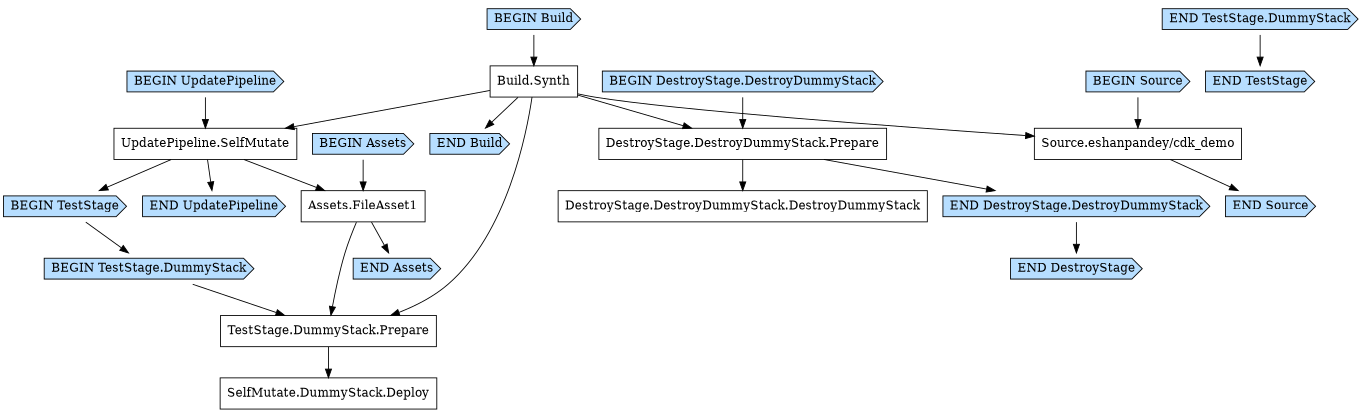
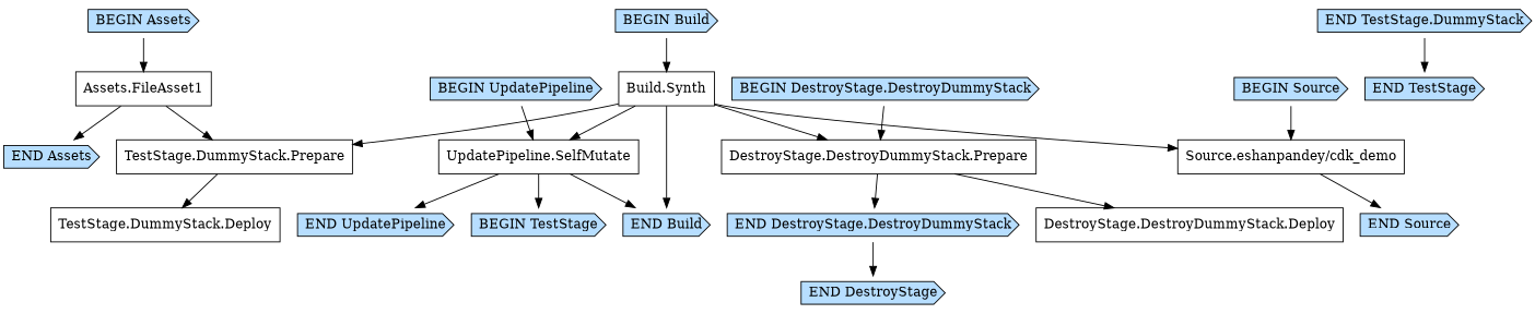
  digraph {
    node [shape=cds fillcolor="#b7deff" style=filled]
    "Build.Synth" [shape=box fillcolor="" style=""]
    "BEGIN Build"
    "END Build"
    "UpdatePipeline.SelfMutate" [shape=box fillcolor="" style=""]
    "TestStage.DummyStack.Prepare" [shape=box fillcolor="" style=""]
    "DestroyStage.DestroyDummyStack.Prepare" [shape=box fillcolor="" style=""]
    "Source.eshanpandey/cdk_demo" [shape=box fillcolor="" style=""]
    "END UpdatePipeline"
    "Assets.FileAsset1" [shape=box fillcolor="" style=""]
    "BEGIN TestStage"
-   "TestStage.DummyStack.Deploy" [shape=box label="SelfMutate.DummyStack.Deploy" fillcolor="" style=""]
+   "TestStage.DummyStack.Deploy" [shape=box fillcolor="" style=""]
    "END DestroyStage.DestroyDummyStack"
-   "DestroyStage.DestroyDummyStack.Deploy" [shape=box label="DestroyStage.DestroyDummyStack.DestroyDummyStack" fillcolor="" style=""]
+   "DestroyStage.DestroyDummyStack.Deploy" [shape=box fillcolor="" style=""]
    "END Source"
    "BEGIN UpdatePipeline"
    "END Assets"
-   "BEGIN TestStage.DummyStack"
    "BEGIN Assets"
    "END TestStage.DummyStack"
    "END TestStage"
    "BEGIN DestroyStage.DestroyDummyStack"
    "END DestroyStage"
    "BEGIN Source"
    "Build.Synth" -> "END Build"
    "Build.Synth" -> "UpdatePipeline.SelfMutate"
    "Build.Synth" -> "TestStage.DummyStack.Prepare"
    "Build.Synth" -> "DestroyStage.DestroyDummyStack.Prepare"
    "Build.Synth" -> "Source.eshanpandey/cdk_demo"
    "BEGIN Build" -> "Build.Synth"
    "UpdatePipeline.SelfMutate" -> "END UpdatePipeline"
-   "UpdatePipeline.SelfMutate" -> "Assets.FileAsset1"
+   "UpdatePipeline.SelfMutate" -> "END Build"
    "UpdatePipeline.SelfMutate" -> "BEGIN TestStage"
    "TestStage.DummyStack.Prepare" -> "TestStage.DummyStack.Deploy"
    "DestroyStage.DestroyDummyStack.Prepare" -> "END DestroyStage.DestroyDummyStack"
    "DestroyStage.DestroyDummyStack.Prepare" -> "DestroyStage.DestroyDummyStack.Deploy"
    "Source.eshanpandey/cdk_demo" -> "END Source"
    "Assets.FileAsset1" -> "TestStage.DummyStack.Prepare"
    "Assets.FileAsset1" -> "END Assets"
-   "BEGIN TestStage" -> "BEGIN TestStage.DummyStack"
    "END DestroyStage.DestroyDummyStack" -> "END DestroyStage"
    "BEGIN UpdatePipeline" -> "UpdatePipeline.SelfMutate"
-   "BEGIN TestStage.DummyStack" -> "TestStage.DummyStack.Prepare"
    "BEGIN Assets" -> "Assets.FileAsset1"
    "END TestStage.DummyStack" -> "END TestStage"
    "BEGIN DestroyStage.DestroyDummyStack" -> "DestroyStage.DestroyDummyStack.Prepare"
    "BEGIN Source" -> "Source.eshanpandey/cdk_demo"
  }
